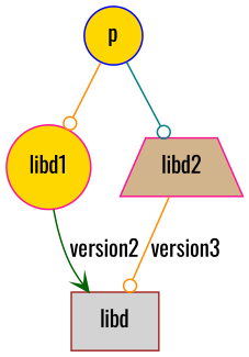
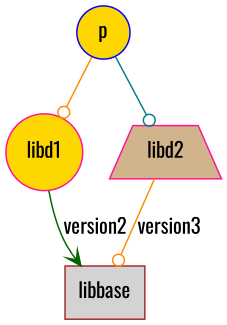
  digraph {
    fontname=Oswald
    node [color=deeppink fillcolor=gold fontname=Oswald shape=circle style=filled]
    edge [arrowhead=odot color=darkorange fontname=Oswald]
    p [color=blue]
    libd1
    libd2 [fillcolor=tan shape=trapezium]
-   libbase [color=brown fillcolor=lightgrey shape=box label=libd]
+   libbase [color=brown fillcolor=lightgrey shape=box]
    p -> libd1
    p -> libd2 [color=teal]
    libd1 -> libbase [arrowhead=vee color=darkgreen label=version2]
    libd2 -> libbase [label=version3]
  }
